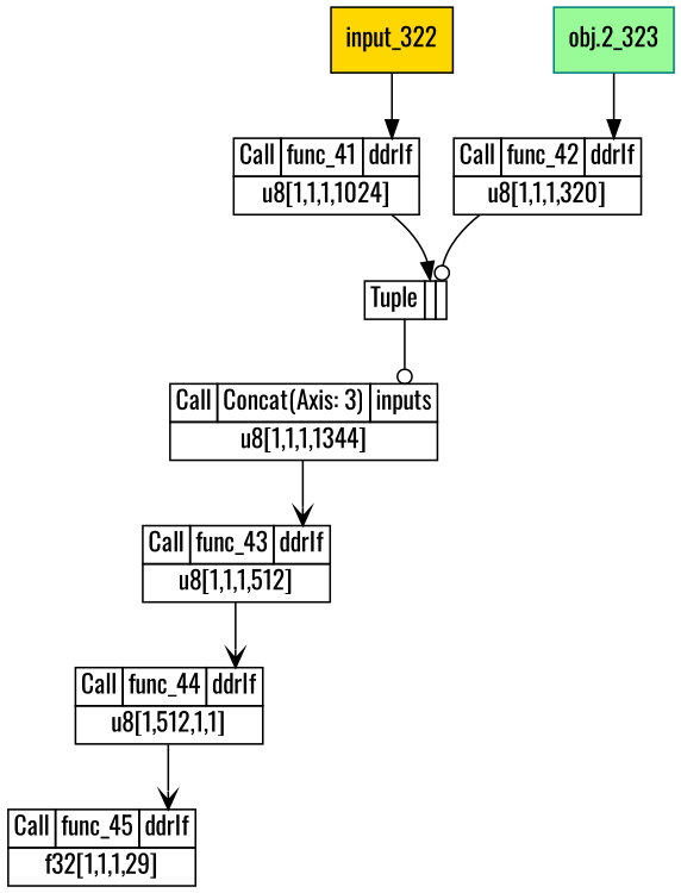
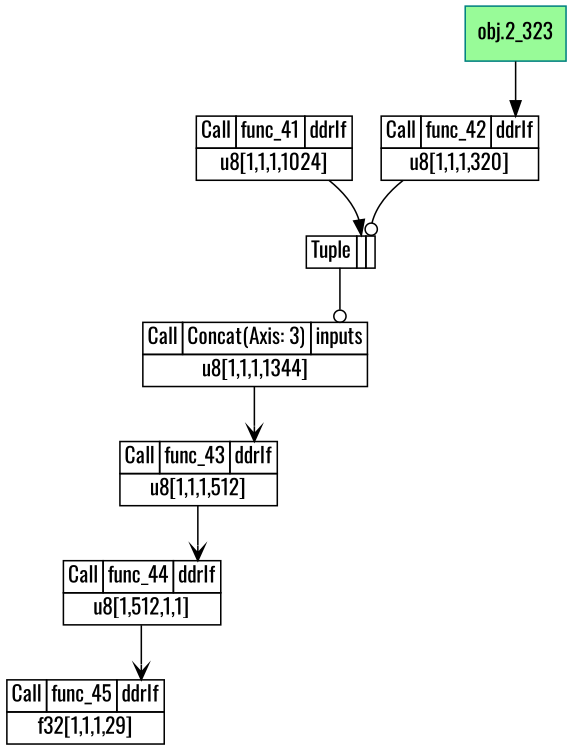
  digraph {
    fontname=Oswald
    node [shape=plain fontname=Oswald]
    edge [headport=P0 arrowhead=normal fontname=Oswald]
-   n1 [label=input_322 shape=rectangle style=filled fillcolor=gold color=black]
    n2 [label=<<table border="0" cellborder="1" cellspacing="0"><tr><td>Call</td><td>func_41</td><td port="P0">ddrIf</td></tr><tr><td colspan="3">u8[1,1,1,1024]</td></tr></table>>]
    n3 [label="obj.2_323" shape=rectangle style=filled fillcolor=palegreen color=teal]
    n4 [label=<<table border="0" cellborder="1" cellspacing="0"><tr><td>Call</td><td>func_42</td><td port="P0">ddrIf</td></tr><tr><td colspan="3">u8[1,1,1,320]</td></tr></table>>]
    n5 [label=<<table border="0" cellborder="1" cellspacing="0"><tr><td>Call</td><td>func_45</td><td port="P0">ddrIf</td></tr><tr><td colspan="3">f32[1,1,1,29]</td></tr></table>>]
    n6 [label=<<table border="0" cellborder="1" cellspacing="0"><tr><td>Call</td><td>func_44</td><td port="P0">ddrIf</td></tr><tr><td colspan="3">u8[1,512,1,1]</td></tr></table>>]
    n7 [label=<<table border="0" cellborder="1" cellspacing="0"><tr><td>Call</td><td>func_43</td><td port="P0">ddrIf</td></tr><tr><td colspan="3">u8[1,1,1,512]</td></tr></table>>]
    n8 [label=<<table border="0" cellborder="1" cellspacing="0"><tr><td>Call</td><td>Concat(Axis: 3)</td><td port="P0">inputs</td></tr><tr><td colspan="3">u8[1,1,1,1344]</td></tr></table>>]
    n9 [label=<<table border="0" cellborder="1" cellspacing="0"><tr><td>Tuple</td><td port="P0"></td><td port="P1"></td></tr></table>>]
-   n1 -> n2
    n2 -> n9
    n3 -> n4
    n4 -> n9 [headport=P1 arrowhead=odot]
    n6 -> n5 [arrowhead=vee]
    n7 -> n6 [arrowhead=vee]
    n8 -> n7 [arrowhead=vee]
    n9 -> n8 [arrowhead=odot]
  }
